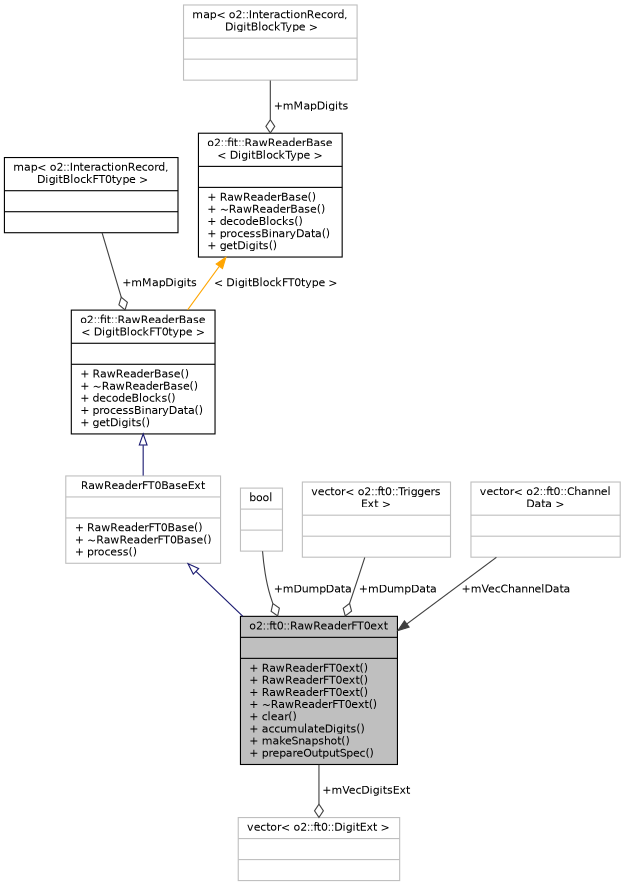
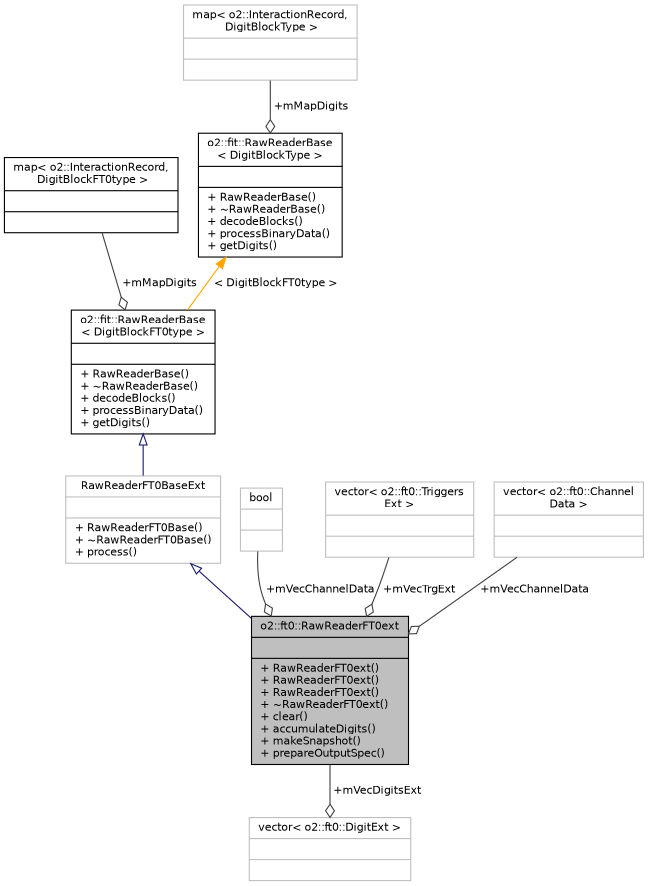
  digraph {
    node [color=grey75 fontname=Helvetica fontsize=10 shape=record]
    edge [arrowhead=odiamond color=grey25 fontname=Helvetica fontsize=10 labelfontname=Helvetica labelfontsize=10 style=solid]
    n1 [color=black fillcolor=grey75 fontcolor=black height=0.2 label="{o2::ft0::RawReaderFT0ext\n||+ RawReaderFT0ext()\l+ RawReaderFT0ext()\l+ RawReaderFT0ext()\l+ ~RawReaderFT0ext()\l+ clear()\l+ accumulateDigits()\l+ makeSnapshot()\l+ prepareOutputSpec()\l}" style=filled width=0.4]
    n2 [height=0.2 label="{vector\< o2::ft0::DigitExt \>\n||}" width=0.4]
    n3 [height=0.2 label="{RawReaderFT0BaseExt\n||+ RawReaderFT0Base()\l+ ~RawReaderFT0Base()\l+ process()\l}" width=0.4]
    n4 [color=black height=0.2 label="{o2::fit::RawReaderBase\l\< DigitBlockFT0type \>\n||+ RawReaderBase()\l+ ~RawReaderBase()\l+ decodeBlocks()\l+ processBinaryData()\l+ getDigits()\l}" width=0.4]
    n5 [color=black height=0.2 label="{map\< o2::InteractionRecord,\l DigitBlockFT0type \>\n||}" width=0.4]
    n6 [color=black height=0.2 label="{o2::fit::RawReaderBase\l\< DigitBlockType \>\n||+ RawReaderBase()\l+ ~RawReaderBase()\l+ decodeBlocks()\l+ processBinaryData()\l+ getDigits()\l}" width=0.4]
    n7 [height=0.2 label="{map\< o2::InteractionRecord,\l DigitBlockType \>\n||}" width=0.4]
    n8 [height=0.2 label="{bool\n||}" width=0.4]
    n9 [height=0.2 label="{vector\< o2::ft0::Triggers\lExt \>\n||}" width=0.4]
    n10 [height=0.2 label="{vector\< o2::ft0::Channel\lData \>\n||}" width=0.4]
    n1 -> n2 [label=" +mVecDigitsExt"]
    n3 -> n1 [arrowtail=onormal color=midnightblue dir=back arrowhead=""]
    n4 -> n3 [arrowtail=onormal color=midnightblue dir=back arrowhead=""]
    n5 -> n4 [label=" +mMapDigits"]
    n6 -> n4 [color=orange dir=back label=" \< DigitBlockFT0type \>" arrowhead=""]
    n7 -> n6 [label=" +mMapDigits"]
-   n8 -> n1 [label=" +mDumpData"]
-   n9 -> n1 [label=" +mDumpData"]
-   n10 -> n1 [arrowhead=normal label=" +mVecChannelData"]
+   n8 -> n1 [label=" +mVecChannelData"]
+   n9 -> n1 [label=" +mVecTrgExt"]
+   n10 -> n1 [label=" +mVecChannelData"]
  }
